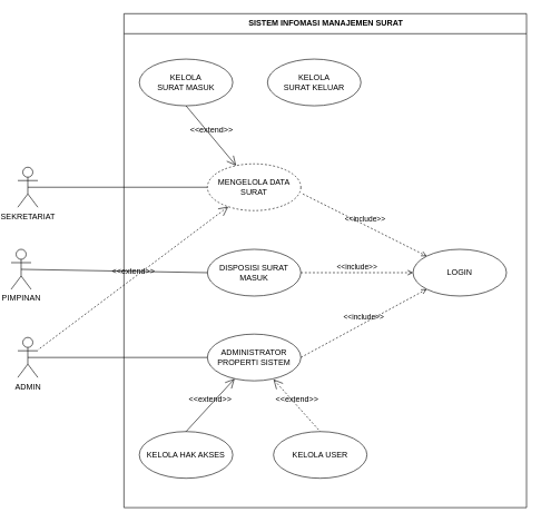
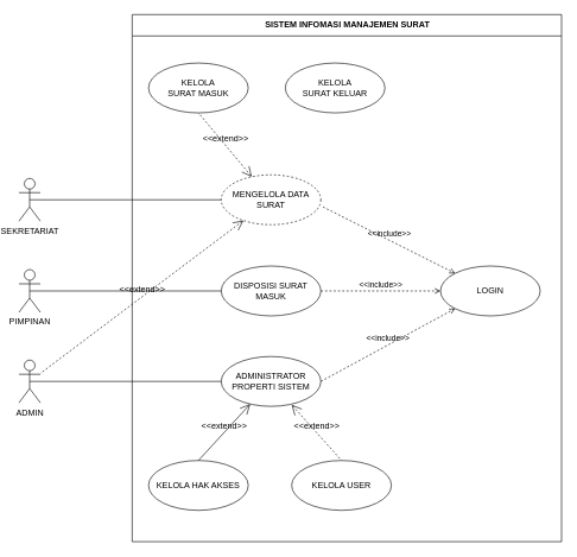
  <mxCell id="0" />
  <mxCell id="1" parent="0" />
  <mxCell id="2" value="SISTEM INFOMASI MANAJEMEN SURAT" style="swimlane;fontStyle=1;align=center;horizontal=1;startSize=30;collapsible=0;html=1;" parent="1" vertex="1"><mxGeometry x="179" y="20" width="603" height="740" as="geometry" /></mxCell>
  <mxCell id="3" value="&lt;div&gt;KELOLA &lt;br&gt;&lt;/div&gt;&lt;div&gt;SURAT MASUK&lt;/div&gt;" style="ellipse;whiteSpace=wrap;html=1;fillColor=none;strokeColor=default;" parent="2" vertex="1"><mxGeometry x="23" y="68" width="140" height="70" as="geometry" /></mxCell>
  <mxCell id="4" value="&lt;div&gt;KELOLA&lt;/div&gt;&lt;div&gt;SURAT KELUAR&lt;/div&gt;" style="ellipse;whiteSpace=wrap;html=1;fillColor=none;strokeColor=default;" parent="2" vertex="1"><mxGeometry x="215" y="68" width="140" height="70" as="geometry" /></mxCell>
  <mxCell id="5" value="ADMINISTRATOR PROPERTI SISTEM" style="ellipse;whiteSpace=wrap;html=1;fillColor=none;strokeColor=default;" parent="2" vertex="1"><mxGeometry x="125" y="480" width="140" height="70" as="geometry" /></mxCell>
  <mxCell id="6" value="DISPOSISI SURAT MASUK" style="ellipse;whiteSpace=wrap;html=1;fillColor=none;strokeColor=default;" parent="2" vertex="1"><mxGeometry x="125" y="353" width="140" height="70" as="geometry" /></mxCell>
  <mxCell id="7" value="MENGELOLA DATA SURAT" style="ellipse;whiteSpace=wrap;html=1;fillColor=none;strokeColor=default;dashed=1;" parent="2" vertex="1"><mxGeometry x="125" y="225" width="140" height="70" as="geometry" /></mxCell>
  <mxCell id="8" value="KELOLA HAK AKSES" style="ellipse;whiteSpace=wrap;html=1;fillColor=none;strokeColor=default;" parent="2" vertex="1"><mxGeometry x="23" y="626" width="140" height="70" as="geometry" /></mxCell>
  <mxCell id="9" value="KELOLA USER" style="ellipse;whiteSpace=wrap;html=1;fillColor=none;strokeColor=default;" parent="2" vertex="1"><mxGeometry x="224" y="626" width="140" height="70" as="geometry" /></mxCell>
  <mxCell id="10" value="LOGIN" style="ellipse;whiteSpace=wrap;html=1;fillColor=none;strokeColor=default;" parent="2" vertex="1"><mxGeometry x="433" y="353" width="140" height="70" as="geometry" /></mxCell>
  <mxCell id="11" value="&amp;lt;&amp;lt;include&amp;gt;&amp;gt;" style="edgeStyle=none;html=1;endArrow=open;verticalAlign=bottom;dashed=1;labelBackgroundColor=none;rounded=0;exitX=1.021;exitY=0.643;exitDx=0;exitDy=0;exitPerimeter=0;entryX=0;entryY=0;entryDx=0;entryDy=0;" parent="2" source="7" target="10" edge="1"><mxGeometry width="160" relative="1" as="geometry"><mxPoint x="159" y="527" as="sourcePoint" /><mxPoint x="459" y="315" as="targetPoint" /></mxGeometry></mxCell>
  <mxCell id="12" value="&amp;lt;&amp;lt;include&amp;gt;&amp;gt;" style="edgeStyle=none;html=1;endArrow=open;verticalAlign=bottom;dashed=1;labelBackgroundColor=none;rounded=0;exitX=1;exitY=0.5;exitDx=0;exitDy=0;entryX=0;entryY=0.5;entryDx=0;entryDy=0;" parent="2" source="6" target="10" edge="1"><mxGeometry width="160" relative="1" as="geometry"><mxPoint x="159" y="527" as="sourcePoint" /><mxPoint x="319" y="527" as="targetPoint" /></mxGeometry></mxCell>
  <mxCell id="13" value="&amp;lt;&amp;lt;include&amp;gt;&amp;gt;" style="edgeStyle=none;html=1;endArrow=open;verticalAlign=bottom;dashed=1;labelBackgroundColor=none;rounded=0;exitX=1;exitY=0.5;exitDx=0;exitDy=0;entryX=0;entryY=1;entryDx=0;entryDy=0;" parent="2" source="5" target="10" edge="1"><mxGeometry width="160" relative="1" as="geometry"><mxPoint x="221" y="408" as="sourcePoint" /><mxPoint x="474" y="473" as="targetPoint" /></mxGeometry></mxCell>
- <mxCell id="14" value="&amp;lt;&amp;lt;extend&amp;gt;&amp;gt;" style="edgeStyle=none;html=1;startArrow=open;endArrow=none;startSize=12;verticalAlign=bottom;dashed=0;labelBackgroundColor=none;rounded=0;fontFamily=Helvetica;fontSize=12;fontColor=default;entryX=0.5;entryY=1;entryDx=0;entryDy=0;" parent="2" source="7" target="3" edge="1"><mxGeometry width="160" relative="1" as="geometry"><mxPoint x="110" y="222" as="sourcePoint" /><mxPoint x="79" y="161" as="targetPoint" /></mxGeometry></mxCell>
+ <mxCell id="14" value="&amp;lt;&amp;lt;extend&amp;gt;&amp;gt;" style="edgeStyle=none;html=1;startArrow=open;endArrow=none;startSize=12;verticalAlign=bottom;dashed=1;labelBackgroundColor=none;rounded=0;fontFamily=Helvetica;fontSize=12;fontColor=default;entryX=0.5;entryY=1;entryDx=0;entryDy=0;" parent="2" source="7" target="3" edge="1"><mxGeometry width="160" relative="1" as="geometry"><mxPoint x="110" y="222" as="sourcePoint" /><mxPoint x="79" y="161" as="targetPoint" /></mxGeometry></mxCell>
  <mxCell id="15" value="&amp;lt;&amp;lt;extend&amp;gt;&amp;gt;" style="edgeStyle=none;html=1;startArrow=open;endArrow=none;startSize=12;verticalAlign=bottom;dashed=1;labelBackgroundColor=none;rounded=0;fontFamily=Helvetica;fontSize=12;fontColor=default;" parent="2" source="7" target="22" edge="1"><mxGeometry width="160" relative="1" as="geometry"><mxPoint x="-13" y="250" as="sourcePoint" /><mxPoint x="304" y="172" as="targetPoint" /></mxGeometry></mxCell>
  <mxCell id="16" value="&amp;lt;&amp;lt;extend&amp;gt;&amp;gt;" style="edgeStyle=none;html=1;startArrow=open;endArrow=none;startSize=12;verticalAlign=bottom;dashed=0;labelBackgroundColor=none;rounded=0;fontFamily=Helvetica;fontSize=12;fontColor=default;entryX=0.5;entryY=0;entryDx=0;entryDy=0;" parent="2" source="5" target="8" edge="1"><mxGeometry width="160" relative="1" as="geometry"><mxPoint x="-13" y="581" as="sourcePoint" /><mxPoint x="147" y="581" as="targetPoint" /></mxGeometry></mxCell>
  <mxCell id="17" value="&amp;lt;&amp;lt;extend&amp;gt;&amp;gt;" style="edgeStyle=none;html=1;startArrow=open;endArrow=none;startSize=12;verticalAlign=bottom;dashed=1;labelBackgroundColor=none;rounded=0;fontFamily=Helvetica;fontSize=12;fontColor=default;exitX=0.707;exitY=0.968;exitDx=0;exitDy=0;exitPerimeter=0;entryX=0.5;entryY=0;entryDx=0;entryDy=0;" parent="2" source="5" target="9" edge="1"><mxGeometry width="160" relative="1" as="geometry"><mxPoint x="-13" y="581" as="sourcePoint" /><mxPoint x="147" y="581" as="targetPoint" /></mxGeometry></mxCell>
  <mxCell id="18" value="SEKRETARIAT" style="shape=umlActor;html=1;verticalLabelPosition=bottom;verticalAlign=top;align=center;" parent="1" vertex="1"><mxGeometry x="20" y="250" width="30" height="60" as="geometry" /></mxCell>
- <mxCell id="19" value="PIMPINAN" style="shape=umlActor;html=1;verticalLabelPosition=bottom;verticalAlign=top;align=center;" parent="1" vertex="1"><mxGeometry x="10" y="373" width="30" height="60" as="geometry" /></mxCell>
+ <mxCell id="19" value="PIMPINAN" style="shape=umlActor;html=1;verticalLabelPosition=bottom;verticalAlign=top;align=center;" parent="1" vertex="1"><mxGeometry x="20" y="378" width="30" height="60" as="geometry" /></mxCell>
  <mxCell id="20" value="" style="edgeStyle=none;html=1;endArrow=none;verticalAlign=bottom;rounded=0;entryX=0;entryY=0.5;entryDx=0;entryDy=0;exitX=0.5;exitY=0.5;exitDx=0;exitDy=0;exitPerimeter=0;" parent="1" source="18" target="7" edge="1"><mxGeometry width="160" relative="1" as="geometry"><mxPoint x="139" y="294" as="sourcePoint" /><mxPoint x="253" y="367" as="targetPoint" /></mxGeometry></mxCell>
  <mxCell id="21" value="" style="edgeStyle=none;html=1;endArrow=none;verticalAlign=bottom;rounded=0;entryX=0;entryY=0.5;entryDx=0;entryDy=0;exitX=0.5;exitY=0.5;exitDx=0;exitDy=0;exitPerimeter=0;" parent="1" source="19" target="6" edge="1"><mxGeometry width="160" relative="1" as="geometry"><mxPoint x="154" y="541" as="sourcePoint" /><mxPoint x="314" y="541" as="targetPoint" /></mxGeometry></mxCell>
  <mxCell id="22" value="ADMIN" style="shape=umlActor;html=1;verticalLabelPosition=bottom;verticalAlign=top;align=center;" parent="1" vertex="1"><mxGeometry x="20" y="505" width="30" height="60" as="geometry" /></mxCell>
  <mxCell id="23" value="" style="edgeStyle=none;html=1;endArrow=none;verticalAlign=bottom;rounded=0;entryX=0;entryY=0.5;entryDx=0;entryDy=0;exitX=0.5;exitY=0.5;exitDx=0;exitDy=0;exitPerimeter=0;" parent="1" source="22" target="5" edge="1"><mxGeometry width="160" relative="1" as="geometry"><mxPoint x="68" y="571" as="sourcePoint" /><mxPoint x="228" y="571" as="targetPoint" /></mxGeometry></mxCell>
